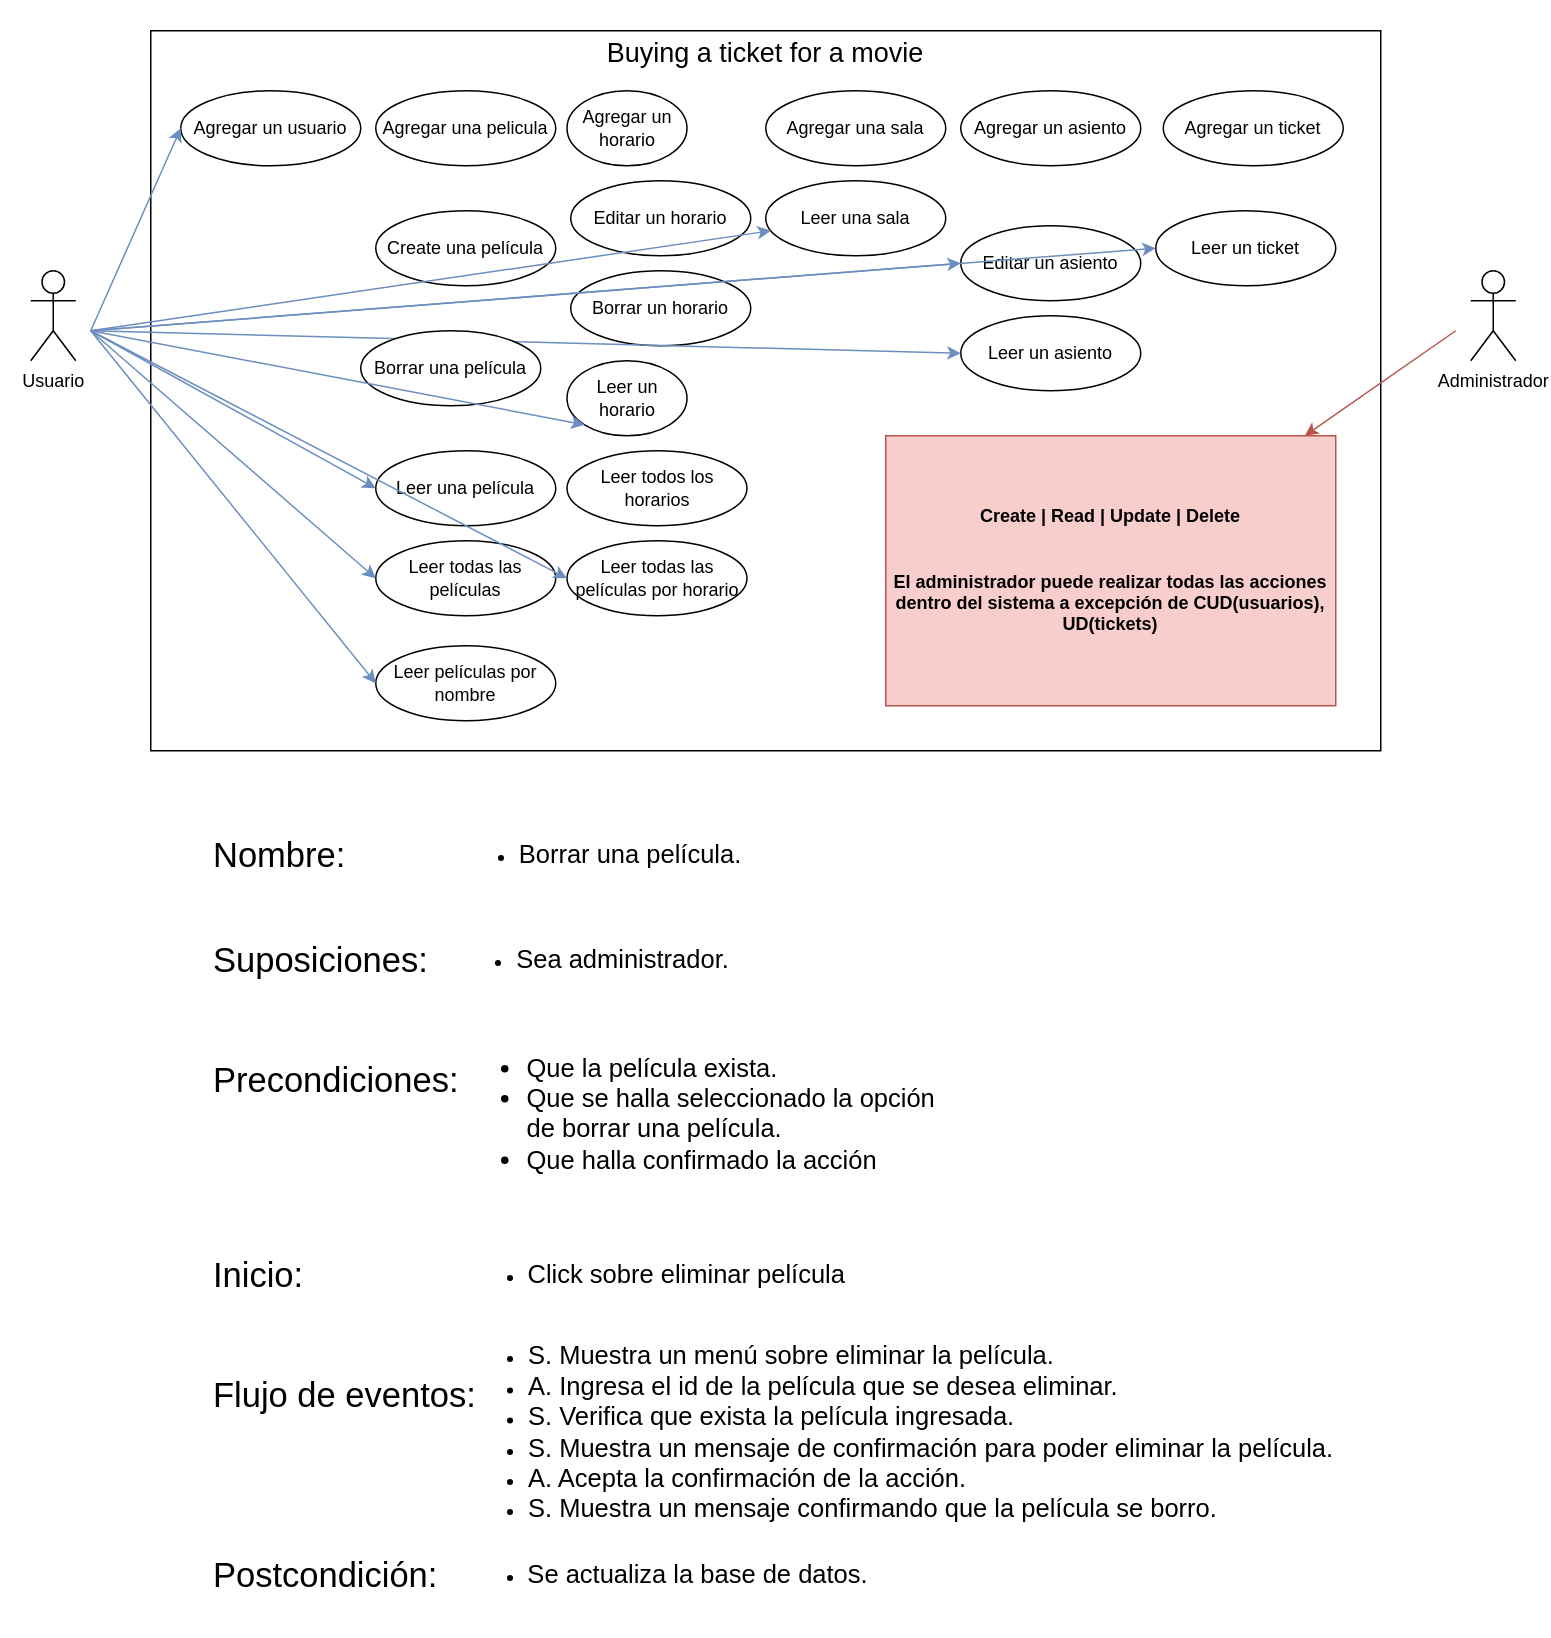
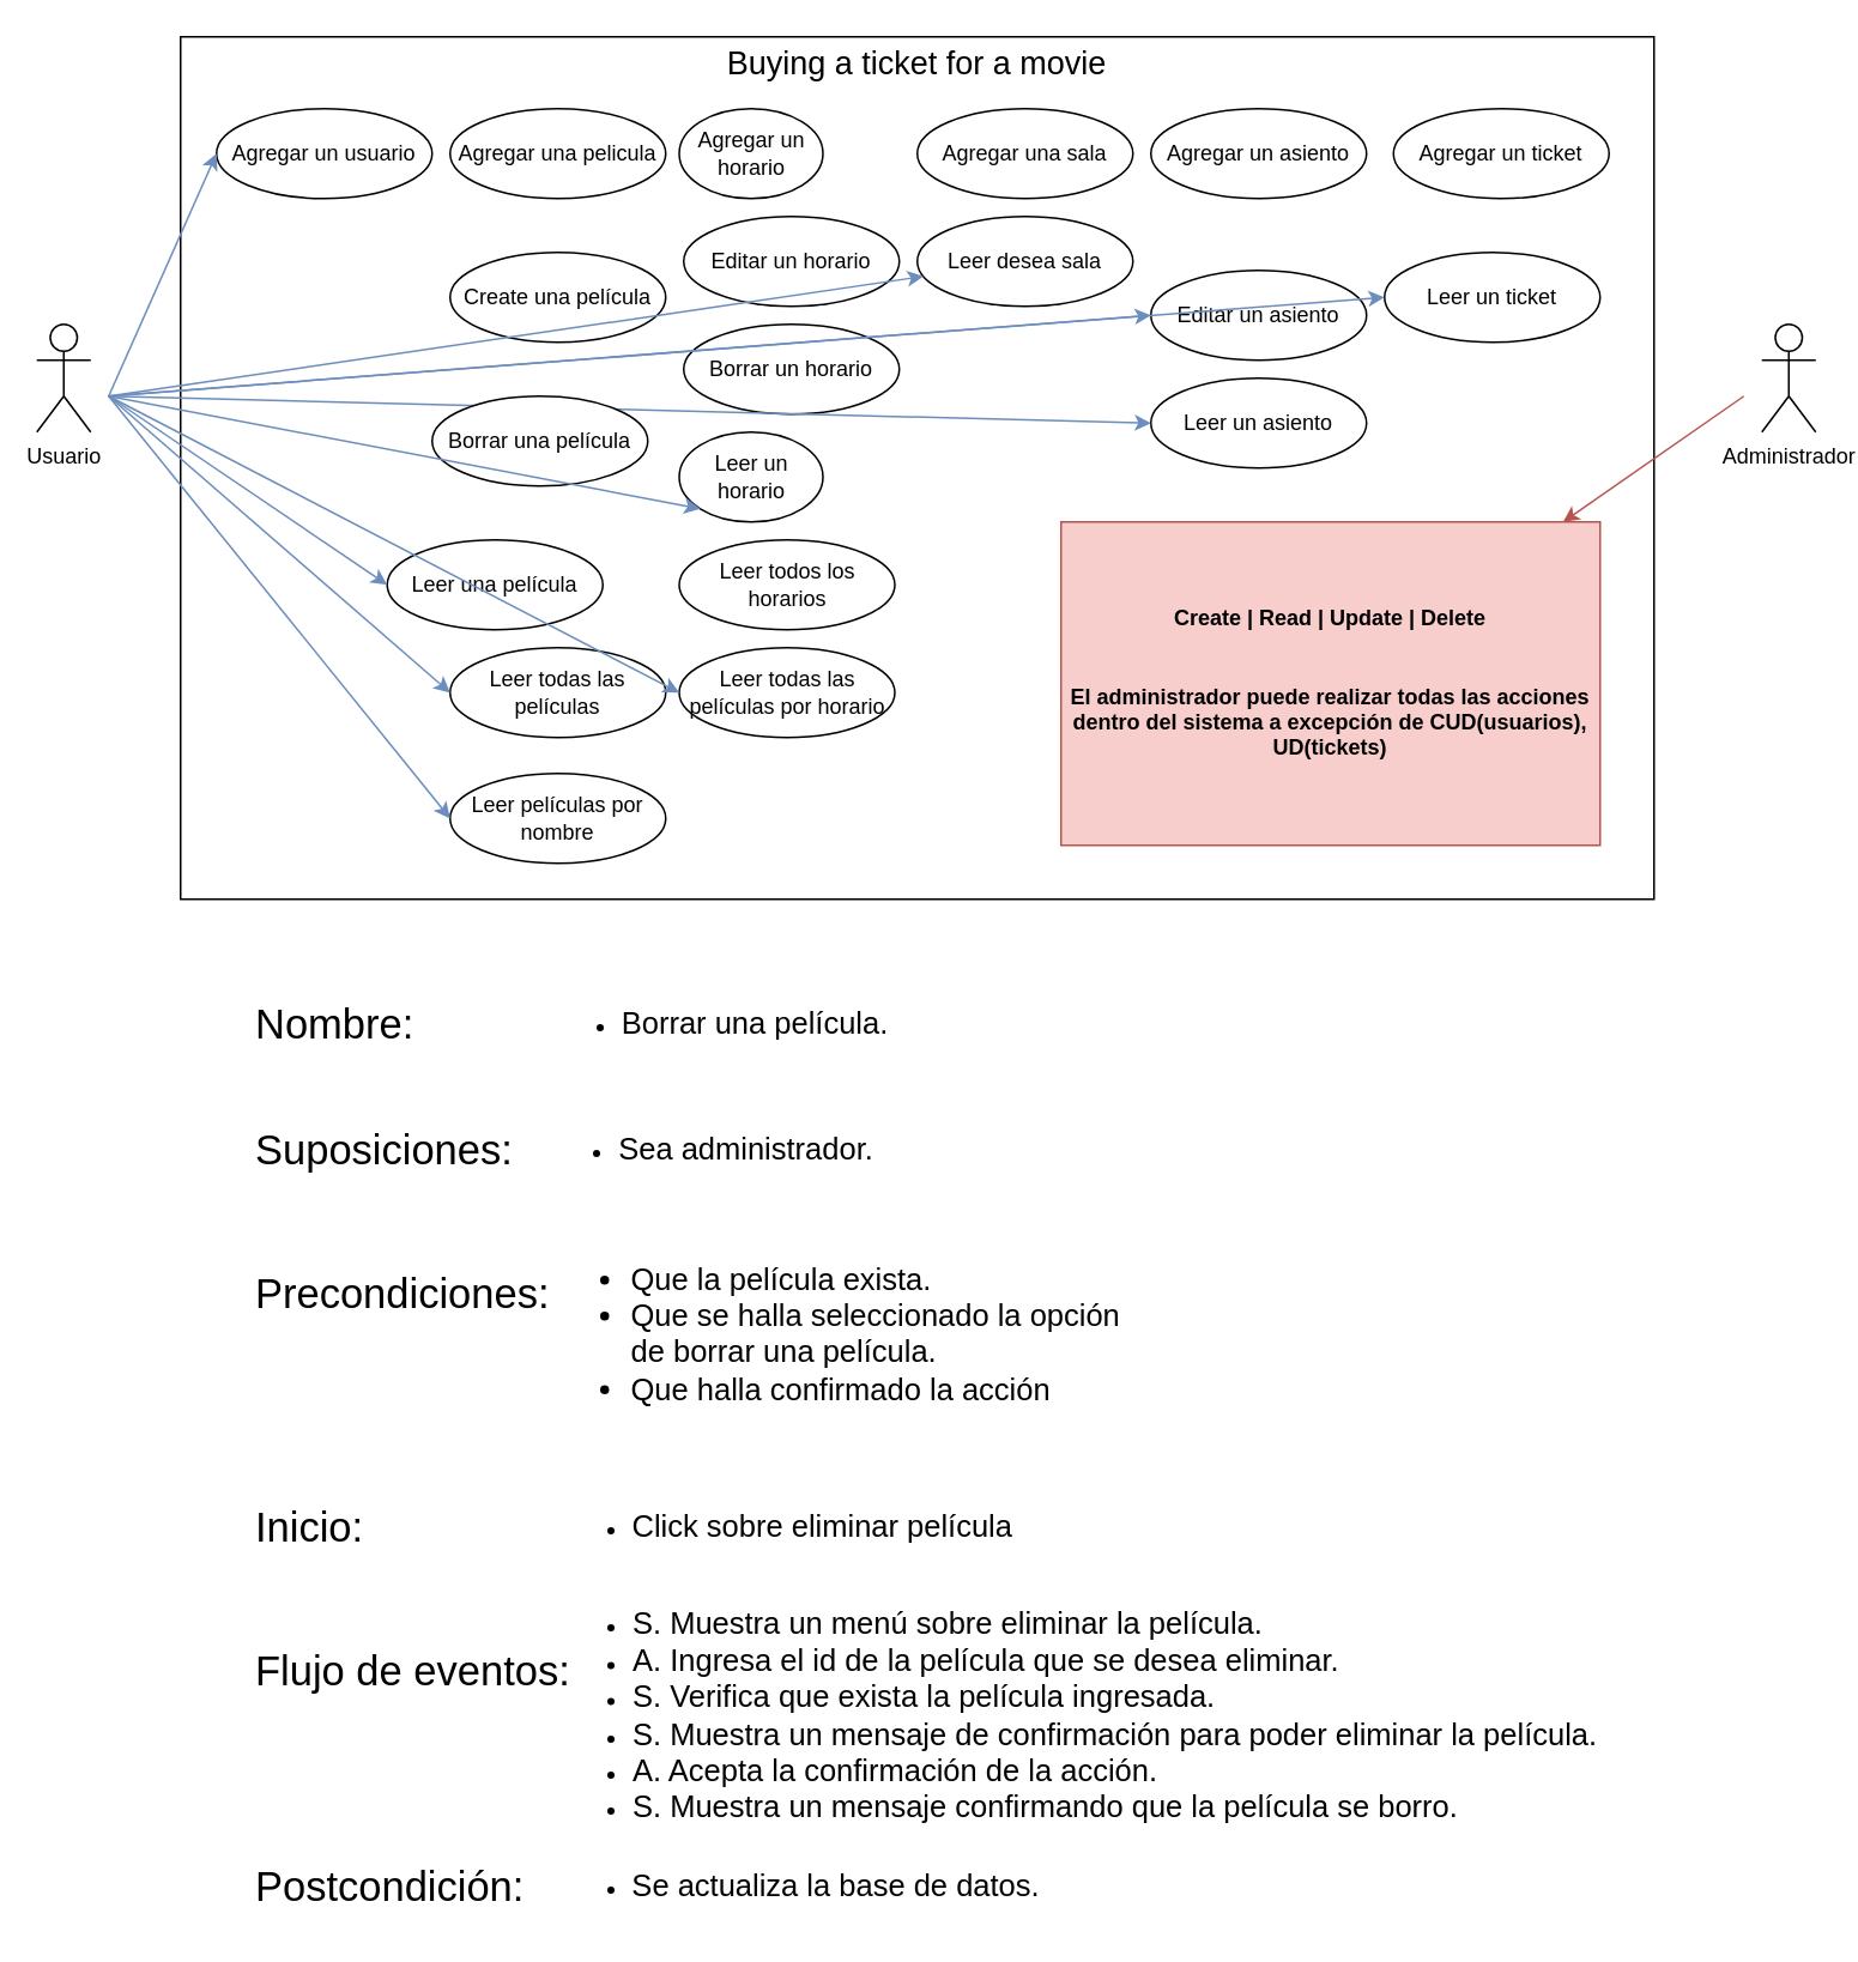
  <mxCell id="0" />
  <mxCell id="1" parent="0" />
  <mxCell id="2" value="" style="rounded=0;whiteSpace=wrap;html=1;" parent="1" vertex="1"><mxGeometry y="20" width="820" height="480" as="geometry" x="100" /></mxCell>
  <mxCell id="3" value="&lt;font style=&quot;font-size: 18px&quot;&gt;Buying a ticket for a movie&lt;/font&gt;" style="text;html=1;strokeColor=none;fillColor=none;align=center;verticalAlign=middle;whiteSpace=wrap;rounded=0;" parent="1" vertex="1"><mxGeometry x="330" y="20" width="360" height="30" as="geometry" /></mxCell>
  <mxCell id="4" value="Agregar un usuario" style="ellipse;whiteSpace=wrap;html=1;" parent="1" vertex="1"><mxGeometry x="120" y="60" width="120" height="50" as="geometry" /></mxCell>
  <mxCell id="5" value="Leer todas las películas" style="ellipse;whiteSpace=wrap;html=1;" parent="1" vertex="1"><mxGeometry x="250" y="360" width="120" height="50" as="geometry" /></mxCell>
  <mxCell id="6" value="Editar un horario" style="ellipse;whiteSpace=wrap;html=1;" parent="1" vertex="1"><mxGeometry x="380" y="120" width="120" height="50" as="geometry" /></mxCell>
  <mxCell id="7" value="Create una película" style="ellipse;whiteSpace=wrap;html=1;" parent="1" vertex="1"><mxGeometry x="250" y="140" width="120" height="50" as="geometry" /></mxCell>
- <mxCell id="8" value="Leer una película" style="ellipse;whiteSpace=wrap;html=1;" parent="1" vertex="1"><mxGeometry x="250" y="300" width="120" height="50" as="geometry" /></mxCell>
+ <mxCell id="8" value="Leer una película" style="ellipse;whiteSpace=wrap;html=1;" parent="1" vertex="1"><mxGeometry x="215" y="300" width="120" height="50" as="geometry" /></mxCell>
  <mxCell id="9" value="Agregar una pelicula" style="ellipse;whiteSpace=wrap;html=1;" parent="1" vertex="1"><mxGeometry x="250" y="60" width="120" height="50" as="geometry" /></mxCell>
  <mxCell id="10" value="Agregar un ticket" style="ellipse;whiteSpace=wrap;html=1;" parent="1" vertex="1"><mxGeometry x="775" y="60" width="120" height="50" as="geometry" /></mxCell>
  <mxCell id="11" value="Agregar un horario" style="ellipse;whiteSpace=wrap;html=1;" parent="1" vertex="1"><mxGeometry x="377.5" y="60" width="80" height="50" as="geometry" /></mxCell>
  <mxCell id="12" value="Agregar una sala" style="ellipse;whiteSpace=wrap;html=1;" parent="1" vertex="1"><mxGeometry x="510" y="60" width="120" height="50" as="geometry" /></mxCell>
  <mxCell id="13" value="Agregar un asiento" style="ellipse;whiteSpace=wrap;html=1;" parent="1" vertex="1"><mxGeometry x="640" y="60" width="120" height="50" as="geometry" /></mxCell>
  <mxCell id="14" value="Leer películas por nombre" style="ellipse;whiteSpace=wrap;html=1;" parent="1" vertex="1"><mxGeometry x="250" y="430" width="120" height="50" as="geometry" /></mxCell>
  <mxCell id="15" value="Usuario" style="shape=umlActor;verticalLabelPosition=bottom;labelBackgroundColor=#ffffff;verticalAlign=top;html=1;outlineConnect=0;" parent="1" vertex="1"><mxGeometry x="20" y="180" width="30" height="60" as="geometry" /></mxCell>
  <mxCell id="16" value="Administrador" style="shape=umlActor;verticalLabelPosition=bottom;labelBackgroundColor=#ffffff;verticalAlign=top;html=1;outlineConnect=0;" parent="1" vertex="1"><mxGeometry x="980" y="180" width="30" height="60" as="geometry" /></mxCell>
  <mxCell id="17" value="&lt;font style=&quot;font-size: 23px&quot;&gt;Nombre:&lt;/font&gt;" style="text;html=1;strokeColor=none;fillColor=none;align=left;verticalAlign=middle;whiteSpace=wrap;rounded=0;" parent="1" vertex="1"><mxGeometry x="140" y="550" width="120" height="40" as="geometry" /></mxCell>
  <mxCell id="18" value="&lt;ul&gt;&lt;li&gt;&lt;font style=&quot;font-size: 17px&quot;&gt;Borrar una película.&lt;/font&gt;&lt;/li&gt;&lt;/ul&gt;" style="text;html=1;strokeColor=none;fillColor=none;align=center;verticalAlign=middle;whiteSpace=wrap;rounded=0;" parent="1" vertex="1"><mxGeometry x="300" y="560" width="200" height="20" as="geometry" /></mxCell>
  <mxCell id="19" value="&lt;span style=&quot;font-size: 23px&quot;&gt;Suposiciones:&lt;/span&gt;" style="text;html=1;strokeColor=none;fillColor=none;align=left;verticalAlign=middle;whiteSpace=wrap;rounded=0;" parent="1" vertex="1"><mxGeometry x="140" y="620" width="120" height="40" as="geometry" /></mxCell>
  <mxCell id="20" value="&lt;ul&gt;&lt;li&gt;&lt;font style=&quot;font-size: 17px&quot;&gt;Sea administrador.&lt;/font&gt;&lt;/li&gt;&lt;/ul&gt;" style="text;html=1;strokeColor=none;fillColor=none;align=center;verticalAlign=middle;whiteSpace=wrap;rounded=0;" parent="1" vertex="1"><mxGeometry x="300" y="630" width="190" height="20" as="geometry" /></mxCell>
  <mxCell id="21" value="&lt;span style=&quot;font-size: 23px&quot;&gt;Precondiciones:&lt;/span&gt;" style="text;html=1;strokeColor=none;fillColor=none;align=left;verticalAlign=middle;whiteSpace=wrap;rounded=0;" parent="1" vertex="1"><mxGeometry x="140" y="700" width="120" height="40" as="geometry" /></mxCell>
  <mxCell id="22" value="&lt;div style=&quot;text-align: left ; font-size: 17px&quot;&gt;&lt;ul&gt;&lt;li&gt;&lt;font style=&quot;font-size: 17px&quot;&gt;Que la película exista.&lt;/font&gt;&lt;/li&gt;&lt;li&gt;&lt;span&gt;&lt;font style=&quot;font-size: 17px&quot;&gt;Que se halla seleccionado la opción de borrar una película.&lt;/font&gt;&lt;/span&gt;&lt;/li&gt;&lt;li&gt;&lt;font style=&quot;font-size: 17px&quot;&gt;Que halla confirmado la acción&lt;/font&gt;&lt;/li&gt;&lt;/ul&gt;&lt;/div&gt;&lt;div style=&quot;text-align: left&quot;&gt;&lt;span&gt;&lt;br&gt;&lt;/span&gt;&lt;/div&gt;" style="text;html=1;strokeColor=none;fillColor=none;align=center;verticalAlign=middle;whiteSpace=wrap;rounded=0;" parent="1" vertex="1"><mxGeometry x="310" y="730" width="320" height="40" as="geometry" /></mxCell>
  <mxCell id="23" value="&lt;span style=&quot;font-size: 23px&quot;&gt;Inicio:&lt;/span&gt;" style="text;html=1;strokeColor=none;fillColor=none;align=left;verticalAlign=middle;whiteSpace=wrap;rounded=0;" parent="1" vertex="1"><mxGeometry x="140" y="830" width="120" height="40" as="geometry" /></mxCell>
  <mxCell id="24" value="&lt;ul&gt;&lt;li&gt;&lt;font style=&quot;font-size: 17px&quot;&gt;Click sobre eliminar película&lt;/font&gt;&lt;/li&gt;&lt;/ul&gt;" style="text;html=1;strokeColor=none;fillColor=none;align=center;verticalAlign=middle;whiteSpace=wrap;rounded=0;" parent="1" vertex="1"><mxGeometry x="305" y="840" width="265" height="20" as="geometry" /></mxCell>
  <mxCell id="25" value="&lt;span style=&quot;font-size: 23px&quot;&gt;Flujo de eventos:&lt;/span&gt;" style="text;html=1;strokeColor=none;fillColor=none;align=left;verticalAlign=middle;whiteSpace=wrap;rounded=0;" parent="1" vertex="1"><mxGeometry x="140" y="910" width="180" height="40" as="geometry" /></mxCell>
  <mxCell id="26" value="&lt;ul&gt;&lt;li&gt;&lt;span style=&quot;font-size: 17px&quot;&gt;S. Muestra un menú sobre eliminar la película.&lt;/span&gt;&lt;/li&gt;&lt;li&gt;&lt;span style=&quot;font-size: 17px&quot;&gt;A. Ingresa el id de la película que se desea eliminar.&lt;/span&gt;&lt;/li&gt;&lt;li&gt;&lt;span style=&quot;font-size: 17px&quot;&gt;S. Verifica que exista la película ingresada.&lt;/span&gt;&lt;/li&gt;&lt;li&gt;&lt;span style=&quot;font-size: 17px&quot;&gt;S. Muestra un mensaje de confirmación para poder eliminar la película.&lt;/span&gt;&lt;/li&gt;&lt;li&gt;&lt;span style=&quot;font-size: 17px&quot;&gt;A. Acepta la confirmación de la acción.&lt;/span&gt;&lt;/li&gt;&lt;li&gt;&lt;span style=&quot;font-size: 17px&quot;&gt;S. Muestra un mensaje confirmando que la película se borro.&lt;/span&gt;&lt;/li&gt;&lt;/ul&gt;" style="text;html=1;strokeColor=none;fillColor=none;align=left;verticalAlign=middle;whiteSpace=wrap;rounded=0;" parent="1" vertex="1"><mxGeometry x="310" y="870" width="585" height="170" as="geometry" /></mxCell>
  <mxCell id="27" value="&lt;span style=&quot;font-size: 23px&quot;&gt;Postcondición:&lt;/span&gt;" style="text;html=1;strokeColor=none;fillColor=none;align=left;verticalAlign=middle;whiteSpace=wrap;rounded=0;" parent="1" vertex="1"><mxGeometry x="140" y="1030" width="180" height="40" as="geometry" /></mxCell>
  <mxCell id="28" value="&lt;ul&gt;&lt;li&gt;&lt;font style=&quot;font-size: 17px&quot;&gt;Se actualiza la base de datos.&lt;/font&gt;&lt;/li&gt;&lt;/ul&gt;" style="text;html=1;strokeColor=none;fillColor=none;align=center;verticalAlign=middle;whiteSpace=wrap;rounded=0;" parent="1" vertex="1"><mxGeometry x="310" y="1040" width="270" height="20" as="geometry" /></mxCell>
  <mxCell id="29" value="&lt;span&gt;Borrar un horario&lt;/span&gt;" style="ellipse;whiteSpace=wrap;html=1;" parent="1" vertex="1"><mxGeometry x="380" y="180" width="120" height="50" as="geometry" /></mxCell>
  <mxCell id="30" value="&lt;span&gt;Leer un horario&lt;/span&gt;" style="ellipse;whiteSpace=wrap;html=1;" parent="1" vertex="1"><mxGeometry x="377.5" y="240" width="80" height="50" as="geometry" /></mxCell>
  <mxCell id="31" value="&lt;span&gt;Leer todos los horarios&lt;/span&gt;" style="ellipse;whiteSpace=wrap;html=1;" parent="1" vertex="1"><mxGeometry x="377.5" y="300" width="120" height="50" as="geometry" /></mxCell>
  <mxCell id="32" value="&lt;span&gt;Leer todas las películas por horario&lt;/span&gt;" style="ellipse;whiteSpace=wrap;html=1;" parent="1" vertex="1"><mxGeometry x="377.5" y="360" width="120" height="50" as="geometry" /></mxCell>
- <mxCell id="33" value="Leer una sala" style="ellipse;whiteSpace=wrap;html=1;" parent="1" vertex="1"><mxGeometry x="510" y="120" width="120" height="50" as="geometry" /></mxCell>
+ <mxCell id="33" value="Leer desea sala" style="ellipse;whiteSpace=wrap;html=1;" parent="1" vertex="1"><mxGeometry x="510" y="120" width="120" height="50" as="geometry" /></mxCell>
  <mxCell id="34" value="Leer un asiento" style="ellipse;whiteSpace=wrap;html=1;" parent="1" vertex="1"><mxGeometry x="640" y="210" width="120" height="50" as="geometry" /></mxCell>
  <mxCell id="35" value="Leer un ticket" style="ellipse;whiteSpace=wrap;html=1;" parent="1" vertex="1"><mxGeometry x="770" y="140" width="120" height="50" as="geometry" /></mxCell>
  <mxCell id="36" value="" style="endArrow=classic;html=1;entryX=0;entryY=0.5;entryDx=0;entryDy=0;fillColor=#dae8fc;strokeColor=#6c8ebf;" parent="1" target="4" edge="1"><mxGeometry width="50" height="50" relative="1" as="geometry"><mxPoint x="60" y="220" as="sourcePoint" /><mxPoint x="110" y="200" as="targetPoint" /></mxGeometry></mxCell>
  <mxCell id="37" value="" style="endArrow=classic;html=1;entryX=0;entryY=0.5;entryDx=0;entryDy=0;fillColor=#dae8fc;strokeColor=#6c8ebf;" parent="1" target="8" edge="1"><mxGeometry width="50" height="50" relative="1" as="geometry"><mxPoint x="60" y="220" as="sourcePoint" /><mxPoint x="90" y="340" as="targetPoint" /></mxGeometry></mxCell>
  <mxCell id="38" value="" style="endArrow=classic;html=1;entryX=0;entryY=0.5;entryDx=0;entryDy=0;fillColor=#dae8fc;strokeColor=#6c8ebf;" parent="1" target="5" edge="1"><mxGeometry width="50" height="50" relative="1" as="geometry"><mxPoint x="60" y="220" as="sourcePoint" /><mxPoint x="260" y="275" as="targetPoint" /></mxGeometry></mxCell>
  <mxCell id="39" value="" style="endArrow=classic;html=1;entryX=0;entryY=0.5;entryDx=0;entryDy=0;fillColor=#dae8fc;strokeColor=#6c8ebf;" parent="1" target="14" edge="1"><mxGeometry width="50" height="50" relative="1" as="geometry"><mxPoint x="60" y="220" as="sourcePoint" /><mxPoint x="90" y="310" as="targetPoint" /></mxGeometry></mxCell>
  <mxCell id="40" value="" style="endArrow=classic;html=1;entryX=0;entryY=0.5;entryDx=0;entryDy=0;fillColor=#dae8fc;strokeColor=#6c8ebf;" parent="1" target="32" edge="1"><mxGeometry width="50" height="50" relative="1" as="geometry"><mxPoint x="60" y="220" as="sourcePoint" /><mxPoint x="80" y="330" as="targetPoint" /></mxGeometry></mxCell>
  <mxCell id="41" value="" style="endArrow=classic;html=1;fillColor=#dae8fc;strokeColor=#6c8ebf;" parent="1" target="33" edge="1"><mxGeometry width="50" height="50" relative="1" as="geometry"><mxPoint x="60" y="220" as="sourcePoint" /><mxPoint x="90" y="330" as="targetPoint" /></mxGeometry></mxCell>
  <mxCell id="42" value="" style="endArrow=classic;html=1;entryX=0;entryY=0.5;entryDx=0;entryDy=0;fillColor=#dae8fc;strokeColor=#6c8ebf;" parent="1" target="34" edge="1"><mxGeometry width="50" height="50" relative="1" as="geometry"><mxPoint x="60" y="220" as="sourcePoint" /><mxPoint y="340" as="targetPoint" x="100" /></mxGeometry></mxCell>
  <mxCell id="43" value="&lt;span&gt;Borrar una película&lt;/span&gt;" style="ellipse;whiteSpace=wrap;html=1;" parent="1" vertex="1"><mxGeometry x="240" y="220" width="120" height="50" as="geometry" /></mxCell>
  <mxCell id="44" value="Editar un asiento" style="ellipse;whiteSpace=wrap;html=1;" parent="1" vertex="1"><mxGeometry x="640" y="150" width="120" height="50" as="geometry" /></mxCell>
  <mxCell id="45" value="" style="endArrow=classic;html=1;entryX=0;entryY=0.5;entryDx=0;entryDy=0;fillColor=#dae8fc;strokeColor=#6c8ebf;" parent="1" target="44" edge="1"><mxGeometry width="50" height="50" relative="1" as="geometry"><mxPoint x="60" y="220" as="sourcePoint" /><mxPoint x="775" y="145" as="targetPoint" /></mxGeometry></mxCell>
  <mxCell id="46" value="" style="endArrow=classic;html=1;entryX=0;entryY=0.5;entryDx=0;entryDy=0;fillColor=#dae8fc;strokeColor=#6c8ebf;" parent="1" target="35" edge="1"><mxGeometry width="50" height="50" relative="1" as="geometry"><mxPoint x="60" y="220" as="sourcePoint" /><mxPoint x="80" y="320" as="targetPoint" /></mxGeometry></mxCell>
  <mxCell id="47" value="&lt;b&gt;Create | Read | Update | Delete&lt;br&gt;&lt;br&gt;&lt;br&gt;El administrador puede realizar todas las acciones dentro del sistema a excepción de CUD(usuarios), UD(tickets)&lt;/b&gt;" style="text;html=1;strokeColor=#b85450;fillColor=#f8cecc;align=center;verticalAlign=middle;whiteSpace=wrap;rounded=0;" parent="1" vertex="1"><mxGeometry x="590" y="290" width="300" height="180" as="geometry" /></mxCell>
  <mxCell id="48" value="" style="endArrow=classic;html=1;fillColor=#f8cecc;strokeColor=#b85450;" parent="1" target="47" edge="1"><mxGeometry width="50" height="50" relative="1" as="geometry"><mxPoint x="970" y="220" as="sourcePoint" /><mxPoint x="970" y="390" as="targetPoint" /></mxGeometry></mxCell>
  <mxCell id="49" value="" style="endArrow=classic;html=1;entryX=0;entryY=1;entryDx=0;entryDy=0;fillColor=#dae8fc;strokeColor=#6c8ebf;" edge="1" parent="1" target="30"><mxGeometry width="50" height="50" relative="1" as="geometry"><mxPoint x="60" y="220" as="sourcePoint" /><mxPoint x="-50" y="450" as="targetPoint" /></mxGeometry></mxCell>
